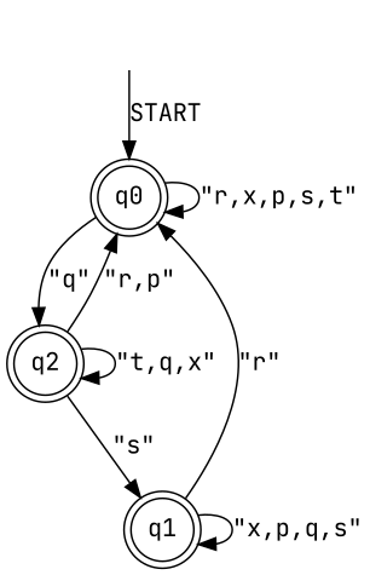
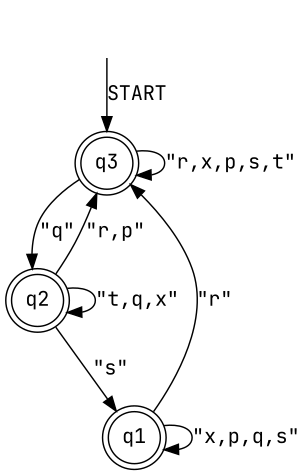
  digraph {
    fontname="JetBrains Mono"
    rankdir=TB
    node [fontname="JetBrains Mono" margin=0 shape=doublecircle]
    edge [fontname="JetBrains Mono"]
-   q0
+   q0 [label=q3]
    q2
    q1
    start0 [shape=none style=invis margin=""]
    q0 -> q0 [label="\"r,x,p,s,t\""]
    q0 -> q2 [label="\"q\""]
    q2 -> q0 [label="\"r,p\""]
    q2 -> q2 [label="\"t,q,x\""]
    q2 -> q1 [label="\"s\""]
    q1 -> q0 [label="\"r\""]
    q1 -> q1 [label="\"x,p,q,s\""]
    start0 -> q0 [label=START]
  }
